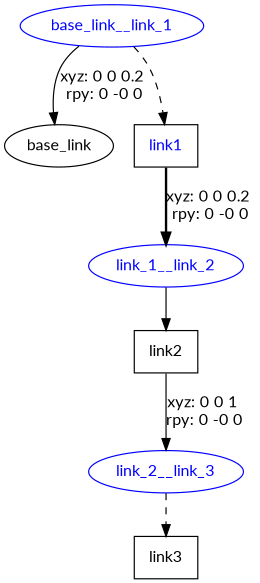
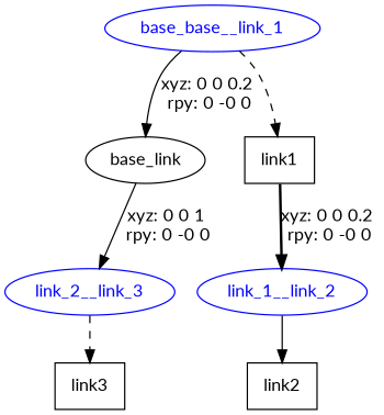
  digraph {
    fontname=Lato
    node [fontname=Lato shape=ellipse]
    edge [fontname=Lato style=solid]
    n1 [label=base_link]
-   base_link__link_1 [color=blue fontcolor=blue]
-   n3 [label=link1 shape=box fontcolor=blue]
+   base_link__link_1 [color=blue fontcolor=blue label=base_base__link_1]
+   n3 [label=link1 shape=box]
    link_1__link_2 [color=blue fontcolor=blue]
    n5 [label=link2 shape=box]
    link_2__link_3 [color=blue fontcolor=blue]
    n7 [label=link3 shape=box]
    base_link__link_1 -> n1 [label="xyz: 0 0 0.2 \nrpy: 0 -0 0"]
    base_link__link_1 -> n3 [style=dashed]
    n3 -> link_1__link_2 [label="xyz: 0 0 0.2 \nrpy: 0 -0 0" style=bold]
    link_1__link_2 -> n5
-   n5 -> link_2__link_3 [label="xyz: 0 0 1 \nrpy: 0 -0 0"]
+   n1 -> link_2__link_3 [label="xyz: 0 0 1 \nrpy: 0 -0 0"]
    link_2__link_3 -> n7 [style=dashed]
  }
